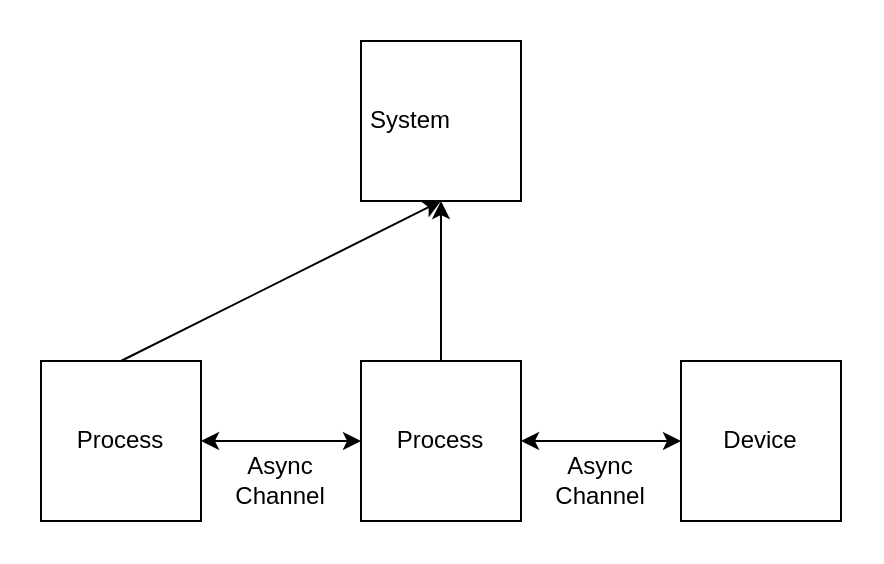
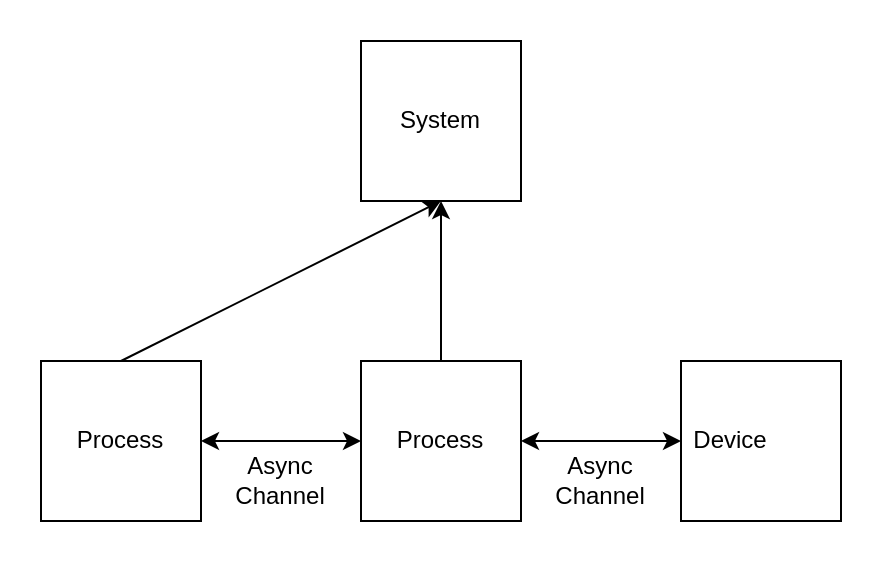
  <mxCell id="0" />
  <mxCell id="1" parent="0" />
  <mxCell id="2" value="" style="whiteSpace=wrap;html=1;aspect=fixed;" parent="1" vertex="1"><mxGeometry x="180" y="20" width="80" height="80" as="geometry" /></mxCell>
  <mxCell id="3" value="" style="whiteSpace=wrap;html=1;aspect=fixed;" parent="1" vertex="1"><mxGeometry x="340" y="180" width="80" height="80" as="geometry" /></mxCell>
  <mxCell id="4" value="" style="whiteSpace=wrap;html=1;aspect=fixed;" parent="1" vertex="1"><mxGeometry x="180" y="180" width="80" height="80" as="geometry" /></mxCell>
  <mxCell id="5" value="" style="whiteSpace=wrap;html=1;aspect=fixed;" parent="1" vertex="1"><mxGeometry x="20" y="180" width="80" height="80" as="geometry" /></mxCell>
  <mxCell id="6" value="" style="endArrow=classic;startArrow=classic;html=1;exitX=1;exitY=0.5;exitDx=0;exitDy=0;entryX=0;entryY=0.5;entryDx=0;entryDy=0;" parent="1" source="5" target="4" edge="1"><mxGeometry width="50" height="50" relative="1" as="geometry"><mxPoint x="280" y="290" as="sourcePoint" /><mxPoint x="330" y="240" as="targetPoint" /></mxGeometry></mxCell>
  <mxCell id="7" value="" style="endArrow=classic;startArrow=classic;html=1;entryX=0;entryY=0.5;entryDx=0;entryDy=0;exitX=1;exitY=0.5;exitDx=0;exitDy=0;" parent="1" source="4" target="3" edge="1"><mxGeometry width="50" height="50" relative="1" as="geometry"><mxPoint x="280" y="290" as="sourcePoint" /><mxPoint x="330" y="240" as="targetPoint" /></mxGeometry></mxCell>
- <mxCell id="8" value="System" style="text;html=1;strokeColor=none;fillColor=none;align=center;verticalAlign=middle;whiteSpace=wrap;rounded=0;" parent="1" vertex="1"><mxGeometry x="185" y="50" width="40" height="20" as="geometry" /></mxCell>
+ <mxCell id="8" value="System" style="text;html=1;strokeColor=none;fillColor=none;align=center;verticalAlign=middle;whiteSpace=wrap;rounded=0;" parent="1" vertex="1"><mxGeometry x="200" y="50" width="40" height="20" as="geometry" /></mxCell>
  <mxCell id="9" value="Process" style="text;html=1;strokeColor=none;fillColor=none;align=center;verticalAlign=middle;whiteSpace=wrap;rounded=0;" parent="1" vertex="1"><mxGeometry x="40" y="210" width="40" height="20" as="geometry" /></mxCell>
  <mxCell id="10" value="Process" style="text;html=1;strokeColor=none;fillColor=none;align=center;verticalAlign=middle;whiteSpace=wrap;rounded=0;" parent="1" vertex="1"><mxGeometry x="200" y="210" width="40" height="20" as="geometry" /></mxCell>
- <mxCell id="11" value="Device" style="text;html=1;strokeColor=none;fillColor=none;align=center;verticalAlign=middle;whiteSpace=wrap;rounded=0;" parent="1" vertex="1"><mxGeometry x="360" y="210" width="40" height="20" as="geometry" /></mxCell>
+ <mxCell id="11" value="Device" style="text;html=1;strokeColor=none;fillColor=none;align=center;verticalAlign=middle;whiteSpace=wrap;rounded=0;" parent="1" vertex="1"><mxGeometry x="345" y="210" width="40" height="20" as="geometry" /></mxCell>
  <mxCell id="12" value="Async Channel" style="text;html=1;strokeColor=none;fillColor=none;align=center;verticalAlign=middle;whiteSpace=wrap;rounded=0;" parent="1" vertex="1"><mxGeometry x="120" y="230" width="40" height="20" as="geometry" /></mxCell>
  <mxCell id="13" value="Async Channel" style="text;html=1;strokeColor=none;fillColor=none;align=center;verticalAlign=middle;whiteSpace=wrap;rounded=0;" parent="1" vertex="1"><mxGeometry x="280" y="230" width="40" height="20" as="geometry" /></mxCell>
  <mxCell id="14" value="" style="endArrow=classic;html=1;entryX=0.5;entryY=1;entryDx=0;entryDy=0;" parent="1" target="2" edge="1"><mxGeometry width="50" height="50" relative="1" as="geometry"><mxPoint x="60" y="180" as="sourcePoint" /><mxPoint x="110" y="130" as="targetPoint" /></mxGeometry></mxCell>
  <mxCell id="15" value="" style="endArrow=classic;html=1;entryX=0.5;entryY=1;entryDx=0;entryDy=0;" parent="1" target="2" edge="1"><mxGeometry width="50" height="50" relative="1" as="geometry"><mxPoint x="220" y="180" as="sourcePoint" /><mxPoint x="270" y="130" as="targetPoint" /></mxGeometry></mxCell>
